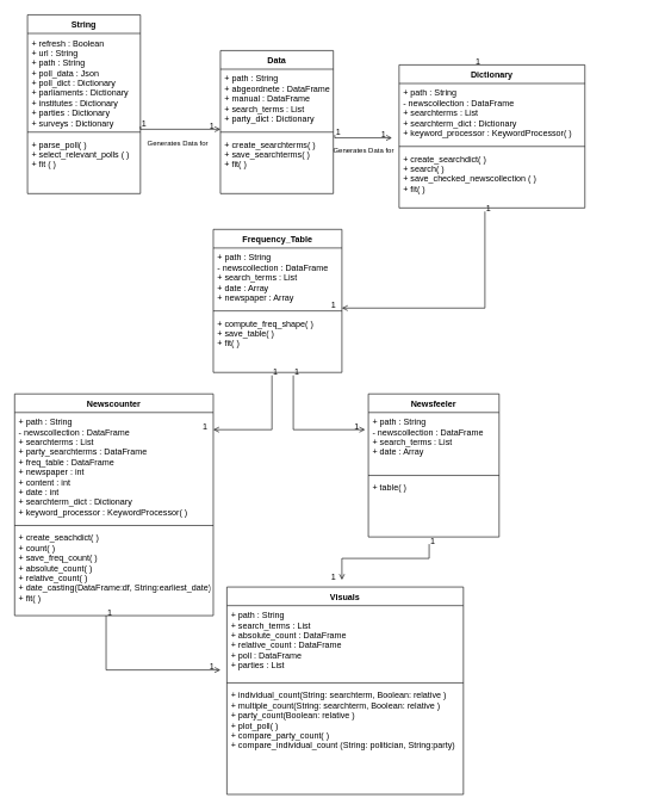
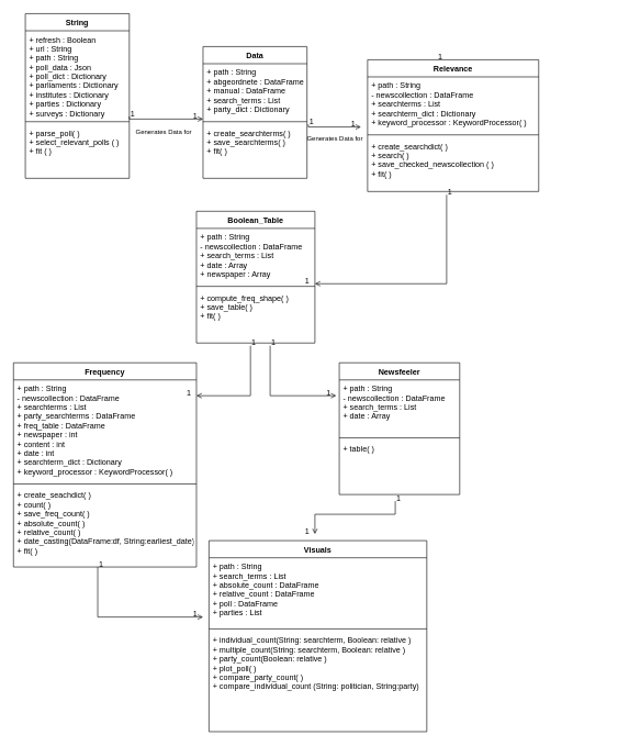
  <mxCell id="0" />
  <mxCell id="1" parent="0" />
  <mxCell id="2" value="String" style="swimlane;fontStyle=1;align=center;verticalAlign=top;childLayout=stackLayout;horizontal=1;startSize=26;horizontalStack=0;resizeParent=1;resizeLast=0;collapsible=1;marginBottom=0;rounded=0;shadow=0;strokeWidth=1;" parent="1" vertex="1"><mxGeometry x="38" y="20" width="158" height="250" as="geometry"><mxRectangle x="230" y="140" width="160" height="26" as="alternateBounds" /></mxGeometry></mxCell>
  <mxCell id="3" value="+ refresh : Boolean&#10;+ url : String&#10;+ path : String&#10;+ poll_data : Json&#10;+ poll_dict : Dictionary&#10;+ parliaments : Dictionary&#10;+ institutes : Dictionary&#10;+ parties : Dictionary&#10;+ surveys : Dictionary" style="text;align=left;verticalAlign=top;spacingLeft=4;spacingRight=4;overflow=hidden;rotatable=0;points=[[0,0.5],[1,0.5]];portConstraint=eastwest;" parent="2" vertex="1"><mxGeometry y="26" width="158" height="134" as="geometry" /></mxCell>
  <mxCell id="4" value="" style="line;html=1;strokeWidth=1;align=left;verticalAlign=middle;spacingTop=-1;spacingLeft=3;spacingRight=3;rotatable=0;labelPosition=right;points=[];portConstraint=eastwest;" vertex="1" parent="2"><mxGeometry y="160" width="158" height="8" as="geometry" /></mxCell>
  <mxCell id="5" value="+ parse_poll( )&#10;+ select_relevant_polls ( )&#10;+ fit ( )" style="text;align=left;verticalAlign=top;spacingLeft=4;spacingRight=4;overflow=hidden;rotatable=0;points=[[0,0.5],[1,0.5]];portConstraint=eastwest;" vertex="1" parent="2"><mxGeometry y="168" width="158" height="82" as="geometry" /></mxCell>
  <mxCell id="6" value="" style="endArrow=open;shadow=0;strokeWidth=1;rounded=0;endFill=1;edgeStyle=elbowEdgeStyle;elbow=vertical;exitX=1;exitY=0.97;exitDx=0;exitDy=0;exitPerimeter=0;" edge="1" parent="1" source="3" target="11"><mxGeometry x="0.5" y="41" relative="1" as="geometry"><mxPoint x="218" y="190" as="sourcePoint" /><mxPoint x="278" y="180" as="targetPoint" /><mxPoint x="-40" y="32" as="offset" /><Array as="points"><mxPoint x="238" y="180" /><mxPoint x="228" y="170" /><mxPoint x="288" y="220" /><mxPoint x="248" y="200" /></Array></mxGeometry></mxCell>
  <mxCell id="7" value="1" style="resizable=0;align=left;verticalAlign=bottom;labelBackgroundColor=none;fontSize=12;" connectable="0" vertex="1" parent="6"><mxGeometry x="-1" relative="1" as="geometry"><mxPoint y="4" as="offset" /></mxGeometry></mxCell>
  <mxCell id="8" value="1" style="resizable=0;align=right;verticalAlign=bottom;labelBackgroundColor=none;fontSize=12;" connectable="0" vertex="1" parent="6"><mxGeometry x="1" relative="1" as="geometry"><mxPoint x="-7" y="4" as="offset" /></mxGeometry></mxCell>
  <mxCell id="9" value="Data" style="swimlane;fontStyle=1;align=center;verticalAlign=top;childLayout=stackLayout;horizontal=1;startSize=26;horizontalStack=0;resizeParent=1;resizeLast=0;collapsible=1;marginBottom=0;rounded=0;shadow=0;strokeWidth=1;" vertex="1" parent="1"><mxGeometry x="308" y="70" width="158" height="200" as="geometry"><mxRectangle x="230" y="140" width="160" height="26" as="alternateBounds" /></mxGeometry></mxCell>
  <mxCell id="10" value="+ path : String&#10;+ abgeordnete : DataFrame&#10;+ manual : DataFrame&#10;+ search_terms : List&#10;+ party_dict : Dictionary" style="text;align=left;verticalAlign=top;spacingLeft=4;spacingRight=4;overflow=hidden;rotatable=0;points=[[0,0.5],[1,0.5]];portConstraint=eastwest;" vertex="1" parent="9"><mxGeometry y="26" width="158" height="84" as="geometry" /></mxCell>
  <mxCell id="11" value="" style="line;html=1;strokeWidth=1;align=left;verticalAlign=middle;spacingTop=-1;spacingLeft=3;spacingRight=3;rotatable=0;labelPosition=right;points=[];portConstraint=eastwest;" vertex="1" parent="9"><mxGeometry y="110" width="158" height="8" as="geometry" /></mxCell>
  <mxCell id="12" value="+ create_searchterms( )&#10;+ save_searchterms( )&#10;+ fit( )" style="text;align=left;verticalAlign=top;spacingLeft=4;spacingRight=4;overflow=hidden;rotatable=0;points=[[0,0.5],[1,0.5]];portConstraint=eastwest;" vertex="1" parent="9"><mxGeometry y="118" width="158" height="82" as="geometry" /></mxCell>
  <mxCell id="13" value="1" style="resizable=0;align=right;verticalAlign=bottom;labelBackgroundColor=none;fontSize=12;" connectable="0" vertex="1" parent="1"><mxGeometry x="673" y="93.936" as="geometry" /></mxCell>
- <mxCell id="14" value="Dictionary" style="swimlane;fontStyle=1;align=center;verticalAlign=top;childLayout=stackLayout;horizontal=1;startSize=26;horizontalStack=0;resizeParent=1;resizeLast=0;collapsible=1;marginBottom=0;rounded=0;shadow=0;strokeWidth=1;" vertex="1" parent="1"><mxGeometry x="558" y="90" width="260" height="200" as="geometry"><mxRectangle x="230" y="140" width="160" height="26" as="alternateBounds" /></mxGeometry></mxCell>
+ <mxCell id="14" value="Relevance" style="swimlane;fontStyle=1;align=center;verticalAlign=top;childLayout=stackLayout;horizontal=1;startSize=26;horizontalStack=0;resizeParent=1;resizeLast=0;collapsible=1;marginBottom=0;rounded=0;shadow=0;strokeWidth=1;" vertex="1" parent="1"><mxGeometry x="558" y="90" width="260" height="200" as="geometry"><mxRectangle x="230" y="140" width="160" height="26" as="alternateBounds" /></mxGeometry></mxCell>
  <mxCell id="15" value="+ path : String&#10;- newscollection : DataFrame&#10;+ searchterms : List&#10;+ searchterm_dict : Dictionary&#10;+ keyword_processor : KeywordProcessor( )" style="text;align=left;verticalAlign=top;spacingLeft=4;spacingRight=4;overflow=hidden;rotatable=0;points=[[0,0.5],[1,0.5]];portConstraint=eastwest;" vertex="1" parent="14"><mxGeometry y="26" width="260" height="84" as="geometry" /></mxCell>
  <mxCell id="16" value="" style="endArrow=open;shadow=0;strokeWidth=1;rounded=0;endFill=1;edgeStyle=elbowEdgeStyle;elbow=vertical;exitX=1;exitY=0.97;exitDx=0;exitDy=0;exitPerimeter=0;" edge="1" parent="14"><mxGeometry x="0.5" y="41" relative="1" as="geometry"><mxPoint x="-90" y="97.99" as="sourcePoint" /><mxPoint x="-10" y="102" as="targetPoint" /><mxPoint x="-40" y="32" as="offset" /><Array as="points"><mxPoint x="-48" y="102.01" /><mxPoint x="-58" y="92.01" /><mxPoint x="2" y="142.01" /><mxPoint x="-38" y="122.01" /></Array></mxGeometry></mxCell>
  <mxCell id="17" value="1" style="resizable=0;align=left;verticalAlign=bottom;labelBackgroundColor=none;fontSize=12;" connectable="0" vertex="1" parent="16"><mxGeometry x="-1" relative="1" as="geometry"><mxPoint y="4" as="offset" /></mxGeometry></mxCell>
  <mxCell id="18" value="1" style="resizable=0;align=right;verticalAlign=bottom;labelBackgroundColor=none;fontSize=12;" connectable="0" vertex="1" parent="16"><mxGeometry x="1" relative="1" as="geometry"><mxPoint x="-7" y="4" as="offset" /></mxGeometry></mxCell>
  <mxCell id="19" value="" style="line;html=1;strokeWidth=1;align=left;verticalAlign=middle;spacingTop=-1;spacingLeft=3;spacingRight=3;rotatable=0;labelPosition=right;points=[];portConstraint=eastwest;" vertex="1" parent="14"><mxGeometry y="110" width="260" height="8" as="geometry" /></mxCell>
  <mxCell id="20" value="+ create_searchdict( )&#10;+ search( )&#10;+ save_checked_newscollection ( )&#10;+ fit( )" style="text;align=left;verticalAlign=top;spacingLeft=4;spacingRight=4;overflow=hidden;rotatable=0;points=[[0,0.5],[1,0.5]];portConstraint=eastwest;" vertex="1" parent="14"><mxGeometry y="118" width="260" height="82" as="geometry" /></mxCell>
  <mxCell id="21" value="&lt;font style=&quot;font-size: 10px&quot;&gt;Generates Data for&lt;/font&gt;" style="text;html=1;resizable=0;autosize=1;align=center;verticalAlign=middle;points=[];fillColor=none;strokeColor=none;rounded=0;rotation=0;" vertex="1" parent="1"><mxGeometry x="198" y="190" width="100" height="20" as="geometry" /></mxCell>
  <mxCell id="22" value="&lt;font style=&quot;font-size: 10px&quot;&gt;Generates Data for&lt;/font&gt;" style="text;html=1;resizable=0;autosize=1;align=center;verticalAlign=middle;points=[];fillColor=none;strokeColor=none;rounded=0;rotation=0;" vertex="1" parent="1"><mxGeometry x="458" y="200" width="100" height="20" as="geometry" /></mxCell>
  <mxCell id="23" value="" style="resizable=0;align=right;verticalAlign=bottom;labelBackgroundColor=none;fontSize=12;" connectable="0" vertex="1" parent="1"><mxGeometry x="308" y="434" as="geometry" /></mxCell>
- <mxCell id="24" value="Frequency_Table" style="swimlane;fontStyle=1;align=center;verticalAlign=top;childLayout=stackLayout;horizontal=1;startSize=26;horizontalStack=0;resizeParent=1;resizeLast=0;collapsible=1;marginBottom=0;rounded=0;shadow=0;strokeWidth=1;" vertex="1" parent="1"><mxGeometry x="298" y="320" width="180" height="200" as="geometry"><mxRectangle x="230" y="140" width="160" height="26" as="alternateBounds" /></mxGeometry></mxCell>
+ <mxCell id="24" value="Boolean_Table" style="swimlane;fontStyle=1;align=center;verticalAlign=top;childLayout=stackLayout;horizontal=1;startSize=26;horizontalStack=0;resizeParent=1;resizeLast=0;collapsible=1;marginBottom=0;rounded=0;shadow=0;strokeWidth=1;" vertex="1" parent="1"><mxGeometry x="298" y="320" width="180" height="200" as="geometry"><mxRectangle x="230" y="140" width="160" height="26" as="alternateBounds" /></mxGeometry></mxCell>
  <mxCell id="25" value="+ path : String&#10;- newscollection : DataFrame&#10;+ search_terms : List&#10;+ date : Array&#10;+ newspaper : Array" style="text;align=left;verticalAlign=top;spacingLeft=4;spacingRight=4;overflow=hidden;rotatable=0;points=[[0,0.5],[1,0.5]];portConstraint=eastwest;" vertex="1" parent="24"><mxGeometry y="26" width="180" height="84" as="geometry" /></mxCell>
  <mxCell id="26" value="" style="line;html=1;strokeWidth=1;align=left;verticalAlign=middle;spacingTop=-1;spacingLeft=3;spacingRight=3;rotatable=0;labelPosition=right;points=[];portConstraint=eastwest;" vertex="1" parent="24"><mxGeometry y="110" width="180" height="8" as="geometry" /></mxCell>
  <mxCell id="27" value="+ compute_freq_shape( )&#10;+ save_table( )&#10;+ fit( )" style="text;align=left;verticalAlign=top;spacingLeft=4;spacingRight=4;overflow=hidden;rotatable=0;points=[[0,0.5],[1,0.5]];portConstraint=eastwest;" vertex="1" parent="24"><mxGeometry y="118" width="180" height="82" as="geometry" /></mxCell>
  <mxCell id="28" value="" style="resizable=0;align=left;verticalAlign=bottom;labelBackgroundColor=none;fontSize=12;" connectable="0" vertex="1" parent="1"><mxGeometry x="475.02" y="441.99" as="geometry"><mxPoint x="-5" y="6" as="offset" /></mxGeometry></mxCell>
  <mxCell id="29" value="" style="endArrow=open;shadow=0;strokeWidth=1;rounded=0;endFill=1;edgeStyle=elbowEdgeStyle;elbow=vertical;exitX=0.462;exitY=1.061;exitDx=0;exitDy=0;exitPerimeter=0;" edge="1" parent="1" source="20"><mxGeometry x="0.5" y="41" relative="1" as="geometry"><mxPoint x="658" y="460" as="sourcePoint" /><mxPoint x="478" y="430" as="targetPoint" /><mxPoint x="-40" y="32" as="offset" /><Array as="points"><mxPoint x="598" y="430" /><mxPoint x="690" y="454.02" /><mxPoint x="750" y="504.02" /><mxPoint x="710" y="484.02" /></Array></mxGeometry></mxCell>
  <mxCell id="30" value="1" style="resizable=0;align=left;verticalAlign=bottom;labelBackgroundColor=none;fontSize=12;" connectable="0" vertex="1" parent="29"><mxGeometry x="-1" relative="1" as="geometry"><mxPoint y="4" as="offset" /></mxGeometry></mxCell>
  <mxCell id="31" value="1" style="resizable=0;align=right;verticalAlign=bottom;labelBackgroundColor=none;fontSize=12;" connectable="0" vertex="1" parent="29"><mxGeometry x="1" relative="1" as="geometry"><mxPoint x="-7" y="4" as="offset" /></mxGeometry></mxCell>
- <mxCell id="32" value="Newscounter" style="swimlane;fontStyle=1;align=center;verticalAlign=top;childLayout=stackLayout;horizontal=1;startSize=26;horizontalStack=0;resizeParent=1;resizeLast=0;collapsible=1;marginBottom=0;rounded=0;shadow=0;strokeWidth=1;" vertex="1" parent="1"><mxGeometry x="20" y="550" width="278" height="310" as="geometry"><mxRectangle x="230" y="140" width="160" height="26" as="alternateBounds" /></mxGeometry></mxCell>
+ <mxCell id="32" value="Frequency" style="swimlane;fontStyle=1;align=center;verticalAlign=top;childLayout=stackLayout;horizontal=1;startSize=26;horizontalStack=0;resizeParent=1;resizeLast=0;collapsible=1;marginBottom=0;rounded=0;shadow=0;strokeWidth=1;" vertex="1" parent="1"><mxGeometry x="20" y="550" width="278" height="310" as="geometry"><mxRectangle x="230" y="140" width="160" height="26" as="alternateBounds" /></mxGeometry></mxCell>
  <mxCell id="33" value="+ path : String&#10;- newscollection : DataFrame&#10;+ searchterms : List&#10;+ party_searchterms : DataFrame&#10;+ freq_table : DataFrame&#10;+ newspaper : int&#10;+ content : int&#10;+ date : int&#10;+ searchterm_dict : Dictionary&#10;+ keyword_processor : KeywordProcessor( )&#10;" style="text;align=left;verticalAlign=top;spacingLeft=4;spacingRight=4;overflow=hidden;rotatable=0;points=[[0,0.5],[1,0.5]];portConstraint=eastwest;" vertex="1" parent="32"><mxGeometry y="26" width="278" height="154" as="geometry" /></mxCell>
  <mxCell id="34" value="" style="line;html=1;strokeWidth=1;align=left;verticalAlign=middle;spacingTop=-1;spacingLeft=3;spacingRight=3;rotatable=0;labelPosition=right;points=[];portConstraint=eastwest;" vertex="1" parent="32"><mxGeometry y="180" width="278" height="8" as="geometry" /></mxCell>
  <mxCell id="35" value="+ create_seachdict( )&#10;+ count( )&#10;+ save_freq_count( )&#10;+ absolute_count( )&#10;+ relative_count( )&#10;+ date_casting(DataFrame:df, String:earliest_date) &#10;+ fit( )" style="text;align=left;verticalAlign=top;spacingLeft=4;spacingRight=4;overflow=hidden;rotatable=0;points=[[0,0.5],[1,0.5]];portConstraint=eastwest;" vertex="1" parent="32"><mxGeometry y="188" width="278" height="112" as="geometry" /></mxCell>
  <mxCell id="36" value="Newsfeeler" style="swimlane;fontStyle=1;align=center;verticalAlign=top;childLayout=stackLayout;horizontal=1;startSize=26;horizontalStack=0;resizeParent=1;resizeLast=0;collapsible=1;marginBottom=0;rounded=0;shadow=0;strokeWidth=1;" vertex="1" parent="1"><mxGeometry x="515" y="550" width="183" height="200" as="geometry"><mxRectangle x="230" y="140" width="160" height="26" as="alternateBounds" /></mxGeometry></mxCell>
  <mxCell id="37" value="+ path : String&#10;- newscollection : DataFrame&#10;+ search_terms : List&#10;+ date : Array&#10;" style="text;align=left;verticalAlign=top;spacingLeft=4;spacingRight=4;overflow=hidden;rotatable=0;points=[[0,0.5],[1,0.5]];portConstraint=eastwest;" vertex="1" parent="36"><mxGeometry y="26" width="183" height="84" as="geometry" /></mxCell>
  <mxCell id="38" value="" style="line;html=1;strokeWidth=1;align=left;verticalAlign=middle;spacingTop=-1;spacingLeft=3;spacingRight=3;rotatable=0;labelPosition=right;points=[];portConstraint=eastwest;" vertex="1" parent="36"><mxGeometry y="110" width="183" height="8" as="geometry" /></mxCell>
  <mxCell id="39" value="+ table( )" style="text;align=left;verticalAlign=top;spacingLeft=4;spacingRight=4;overflow=hidden;rotatable=0;points=[[0,0.5],[1,0.5]];portConstraint=eastwest;" vertex="1" parent="36"><mxGeometry y="118" width="183" height="42" as="geometry" /></mxCell>
  <mxCell id="40" value="Visuals" style="swimlane;fontStyle=1;align=center;verticalAlign=top;childLayout=stackLayout;horizontal=1;startSize=26;horizontalStack=0;resizeParent=1;resizeLast=0;collapsible=1;marginBottom=0;rounded=0;shadow=0;strokeWidth=1;" vertex="1" parent="1"><mxGeometry x="317.02" y="820" width="330.98" height="290" as="geometry"><mxRectangle x="230" y="140" width="160" height="26" as="alternateBounds" /></mxGeometry></mxCell>
  <mxCell id="41" value="+ path : String&#10;+ search_terms : List&#10;+ absolute_count : DataFrame&#10;+ relative_count : DataFrame&#10;+ poll : DataFrame&#10;+ parties : List" style="text;align=left;verticalAlign=top;spacingLeft=4;spacingRight=4;overflow=hidden;rotatable=0;points=[[0,0.5],[1,0.5]];portConstraint=eastwest;" vertex="1" parent="40"><mxGeometry y="26" width="330.98" height="104" as="geometry" /></mxCell>
  <mxCell id="42" value="" style="line;html=1;strokeWidth=1;align=left;verticalAlign=middle;spacingTop=-1;spacingLeft=3;spacingRight=3;rotatable=0;labelPosition=right;points=[];portConstraint=eastwest;" vertex="1" parent="40"><mxGeometry y="130" width="330.98" height="8" as="geometry" /></mxCell>
  <mxCell id="43" value="+ individual_count(String: searchterm, Boolean: relative )&#10;+ multiple_count(String: searchterm, Boolean: relative )&#10;+ party_count(Boolean: relative )&#10;+ plot_poll( )&#10;+ compare_party_count( )&#10;+ compare_individual_count (String: politician, String:party)" style="text;align=left;verticalAlign=top;spacingLeft=4;spacingRight=4;overflow=hidden;rotatable=0;points=[[0,0.5],[1,0.5]];portConstraint=eastwest;" vertex="1" parent="40"><mxGeometry y="138" width="330.98" height="152" as="geometry" /></mxCell>
  <mxCell id="44" value="" style="endArrow=open;shadow=0;strokeWidth=1;rounded=0;endFill=1;edgeStyle=elbowEdgeStyle;elbow=vertical;exitX=0.622;exitY=1.049;exitDx=0;exitDy=0;exitPerimeter=0;entryX=-0.025;entryY=0.286;entryDx=0;entryDy=0;entryPerimeter=0;" edge="1" parent="1" source="27" target="37"><mxGeometry x="0.5" y="41" relative="1" as="geometry"><mxPoint x="488" y="540" as="sourcePoint" /><mxPoint x="488" y="600" as="targetPoint" /><mxPoint x="-40" y="32" as="offset" /><Array as="points"><mxPoint x="508" y="600" /><mxPoint x="448" y="600" /><mxPoint x="488" y="600" /><mxPoint x="468" y="600" /><mxPoint x="700" y="464.02" /><mxPoint x="760" y="514.02" /><mxPoint x="720" y="494.02" /></Array></mxGeometry></mxCell>
  <mxCell id="45" value="1" style="resizable=0;align=left;verticalAlign=bottom;labelBackgroundColor=none;fontSize=12;" connectable="0" vertex="1" parent="44"><mxGeometry x="-1" relative="1" as="geometry"><mxPoint y="4" as="offset" /></mxGeometry></mxCell>
  <mxCell id="46" value="1" style="resizable=0;align=right;verticalAlign=bottom;labelBackgroundColor=none;fontSize=12;" connectable="0" vertex="1" parent="44"><mxGeometry x="1" relative="1" as="geometry"><mxPoint x="-7" y="4" as="offset" /></mxGeometry></mxCell>
  <mxCell id="47" value="" style="endArrow=open;shadow=0;strokeWidth=1;rounded=0;endFill=1;edgeStyle=elbowEdgeStyle;elbow=vertical;exitX=0.456;exitY=1.049;exitDx=0;exitDy=0;exitPerimeter=0;" edge="1" parent="1" source="27"><mxGeometry x="0.5" y="41" relative="1" as="geometry"><mxPoint x="328" y="659.998" as="sourcePoint" /><mxPoint x="298" y="600" as="targetPoint" /><mxPoint x="-40" y="32" as="offset" /><Array as="points"><mxPoint x="308" y="600" /><mxPoint x="338" y="600" /><mxPoint x="404.04" y="735.98" /><mxPoint x="636.04" y="600" /><mxPoint x="696.04" y="650" /><mxPoint x="656.04" y="630" /></Array></mxGeometry></mxCell>
  <mxCell id="48" value="1" style="resizable=0;align=left;verticalAlign=bottom;labelBackgroundColor=none;fontSize=12;" connectable="0" vertex="1" parent="47"><mxGeometry x="-1" relative="1" as="geometry"><mxPoint y="4" as="offset" /></mxGeometry></mxCell>
  <mxCell id="49" value="1" style="resizable=0;align=right;verticalAlign=bottom;labelBackgroundColor=none;fontSize=12;" connectable="0" vertex="1" parent="47"><mxGeometry x="1" relative="1" as="geometry"><mxPoint x="-7" y="4" as="offset" /></mxGeometry></mxCell>
  <mxCell id="50" value="" style="endArrow=open;shadow=0;strokeWidth=1;rounded=0;endFill=1;edgeStyle=elbowEdgeStyle;elbow=vertical;exitX=0.622;exitY=1.049;exitDx=0;exitDy=0;exitPerimeter=0;" edge="1" parent="1"><mxGeometry x="0.5" y="41" relative="1" as="geometry"><mxPoint x="148" y="859.998" as="sourcePoint" /><mxPoint x="308" y="936" as="targetPoint" /><mxPoint x="-40" y="32" as="offset" /><Array as="points"><mxPoint x="246.04" y="935.98" /><mxPoint x="186.04" y="935.98" /><mxPoint x="226.04" y="935.98" /><mxPoint x="206.04" y="935.98" /><mxPoint x="438.04" y="800" /><mxPoint x="498.04" y="850" /><mxPoint x="458.04" y="830" /></Array></mxGeometry></mxCell>
  <mxCell id="51" value="1" style="resizable=0;align=left;verticalAlign=bottom;labelBackgroundColor=none;fontSize=12;" connectable="0" vertex="1" parent="50"><mxGeometry x="-1" relative="1" as="geometry"><mxPoint y="4" as="offset" /></mxGeometry></mxCell>
  <mxCell id="52" value="1" style="resizable=0;align=right;verticalAlign=bottom;labelBackgroundColor=none;fontSize=12;" connectable="0" vertex="1" parent="50"><mxGeometry x="1" relative="1" as="geometry"><mxPoint x="-7" y="4" as="offset" /></mxGeometry></mxCell>
  <mxCell id="53" value="" style="endArrow=open;shadow=0;strokeWidth=1;rounded=0;endFill=1;edgeStyle=elbowEdgeStyle;elbow=vertical;exitX=0.456;exitY=1.049;exitDx=0;exitDy=0;exitPerimeter=0;" edge="1" parent="1"><mxGeometry x="0.5" y="41" relative="1" as="geometry"><mxPoint x="600.08" y="759.998" as="sourcePoint" /><mxPoint x="478" y="810" as="targetPoint" /><mxPoint x="-40" y="32" as="offset" /><Array as="points"><mxPoint x="598" y="780" /><mxPoint x="558" y="835.98" /><mxPoint x="624.04" y="971.96" /><mxPoint x="856.04" y="835.98" /><mxPoint x="916.04" y="885.98" /><mxPoint x="876.04" y="865.98" /></Array></mxGeometry></mxCell>
  <mxCell id="54" value="1" style="resizable=0;align=left;verticalAlign=bottom;labelBackgroundColor=none;fontSize=12;" connectable="0" vertex="1" parent="53"><mxGeometry x="-1" relative="1" as="geometry"><mxPoint y="4" as="offset" /></mxGeometry></mxCell>
  <mxCell id="55" value="1" style="resizable=0;align=right;verticalAlign=bottom;labelBackgroundColor=none;fontSize=12;" connectable="0" vertex="1" parent="53"><mxGeometry x="1" relative="1" as="geometry"><mxPoint x="-7" y="4" as="offset" /></mxGeometry></mxCell>
